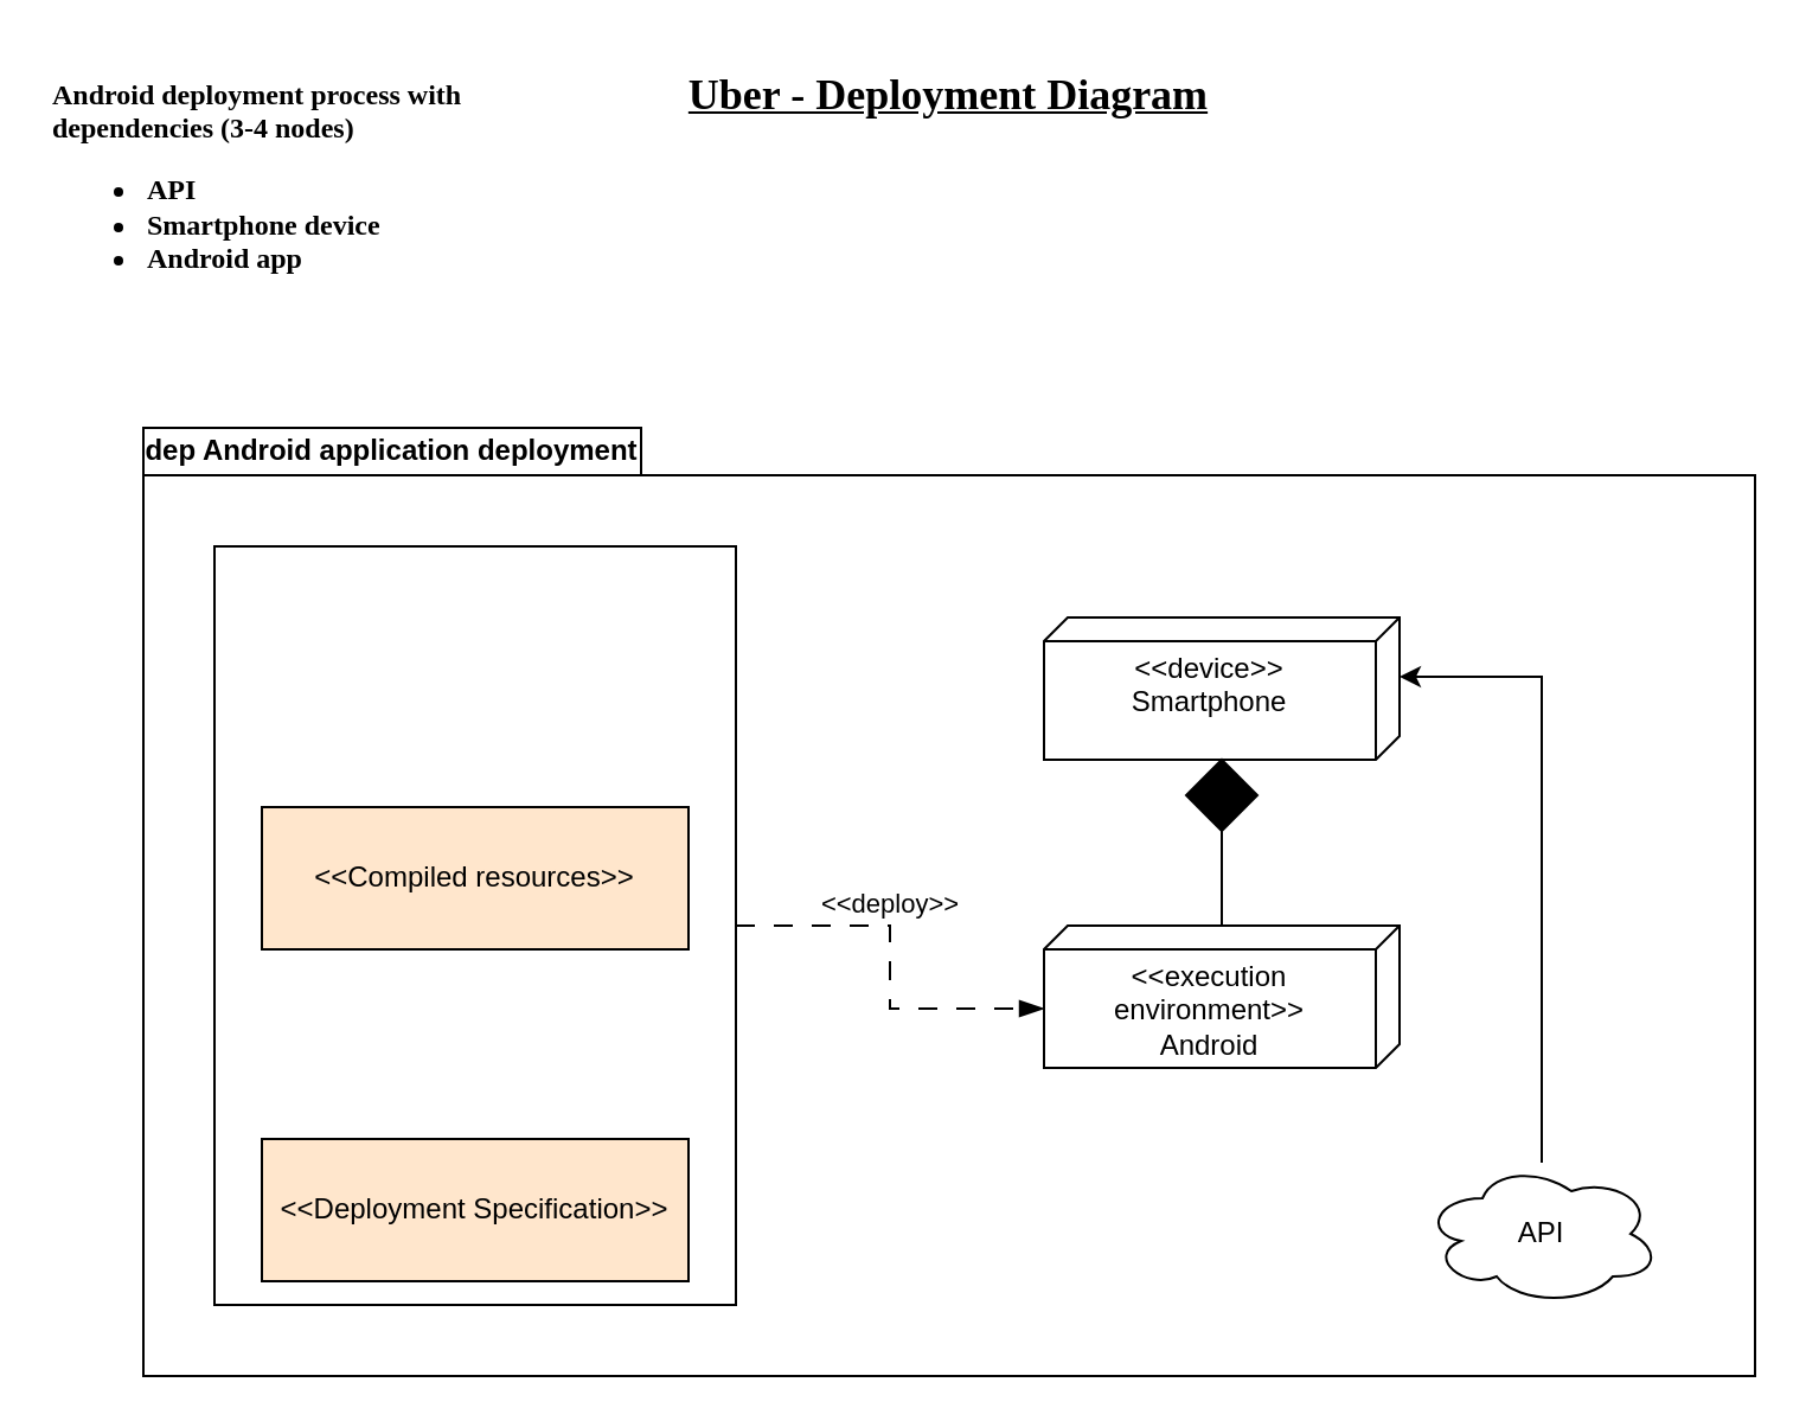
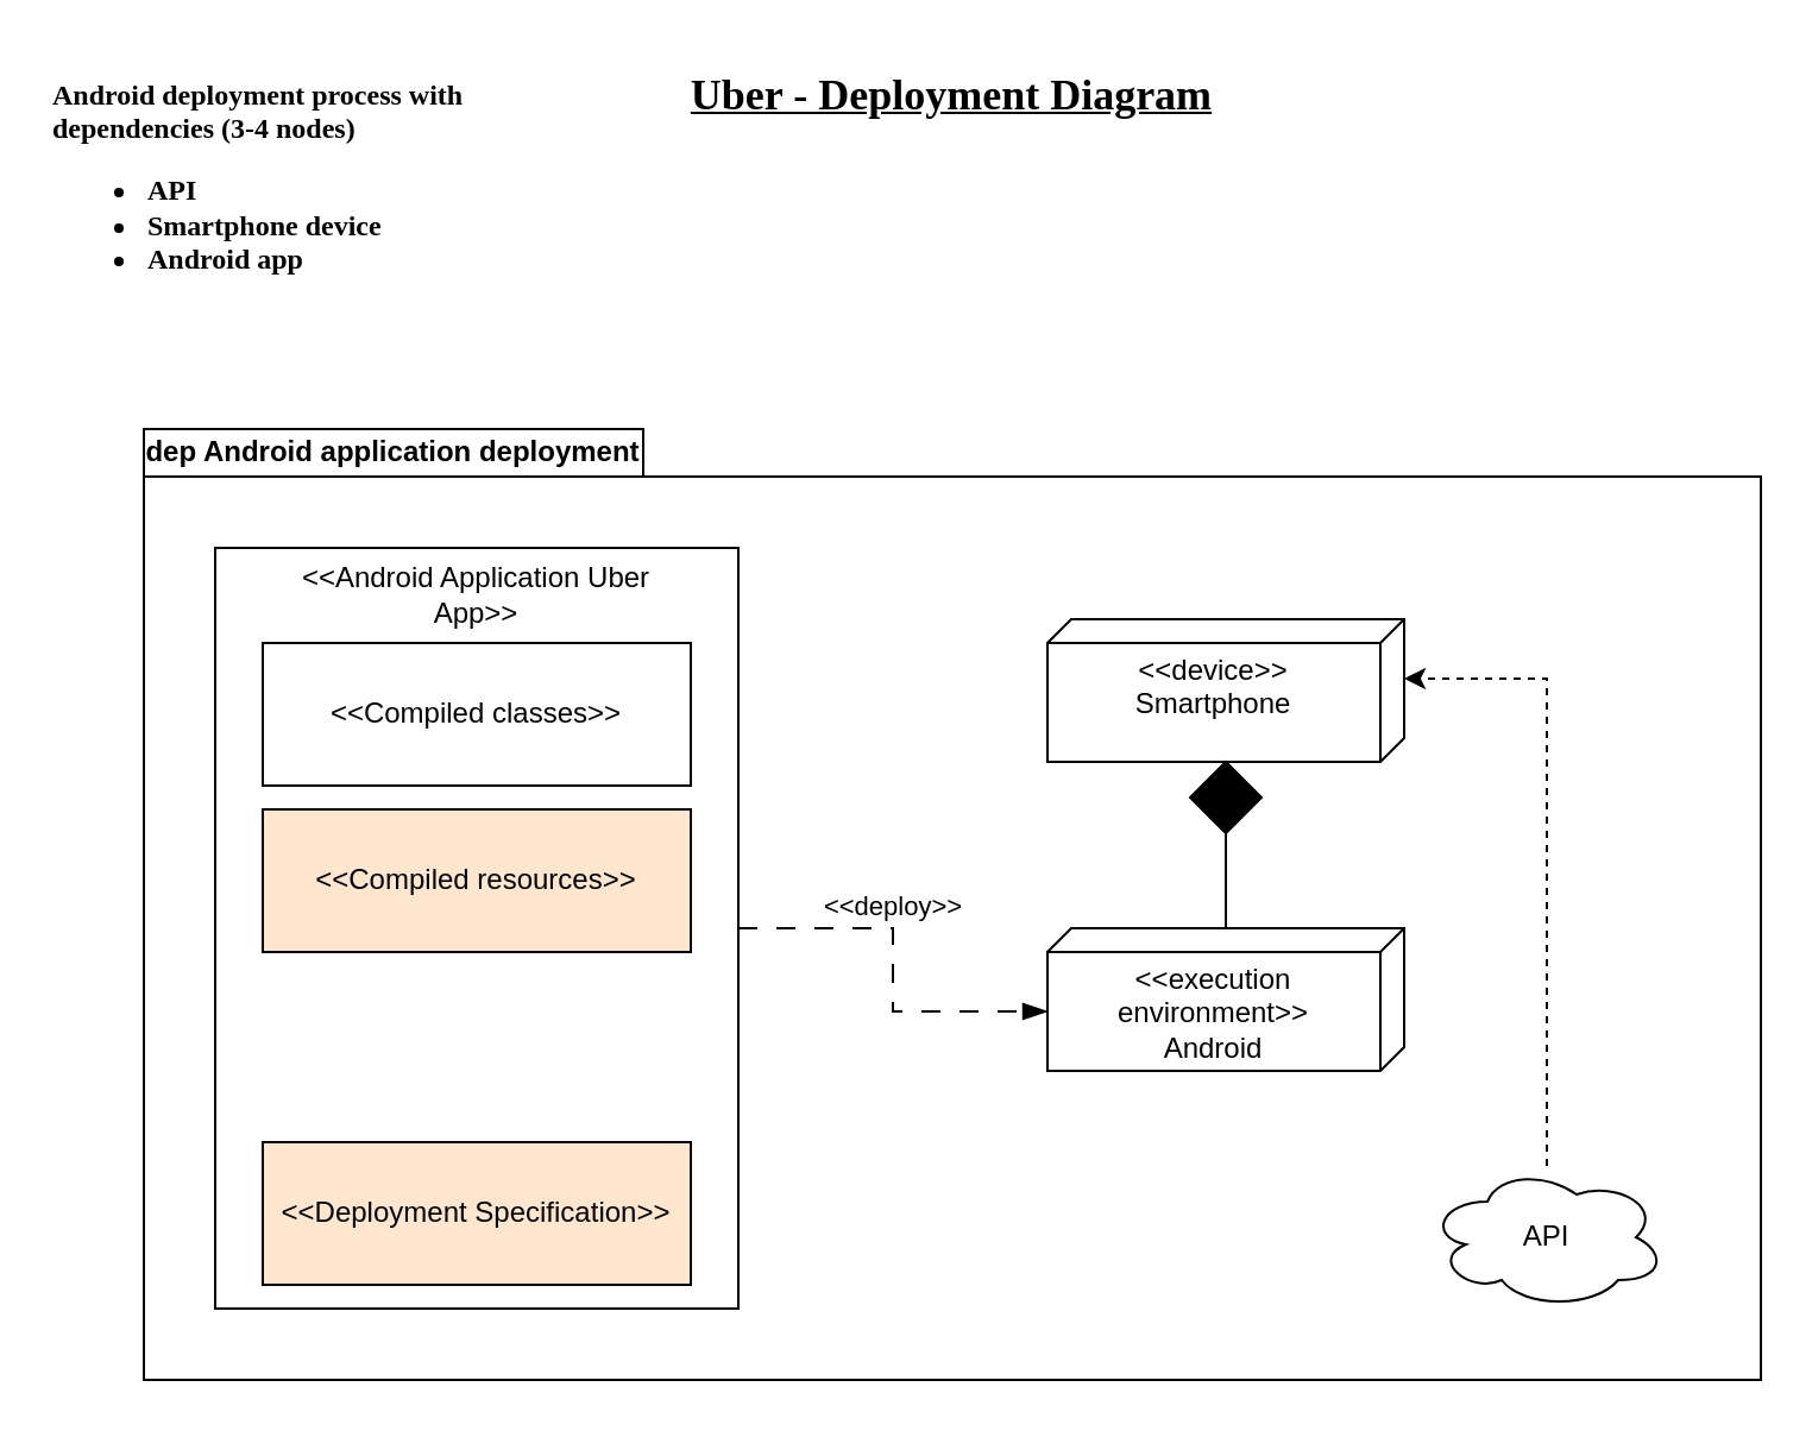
  <mxCell id="0" />
  <mxCell id="1" parent="0" />
  <mxCell id="2" value="&lt;font data-font-src=&quot;https://fonts.googleapis.com/css?family=Coming+Soon&quot; face=&quot;Coming Soon&quot;&gt;&lt;b&gt;Android deployment process with dependencies (3-4 nodes)&lt;br&gt;&lt;/b&gt;&lt;/font&gt;&lt;ul&gt;&lt;li&gt;&lt;font data-font-src=&quot;https://fonts.googleapis.com/css?family=Coming+Soon&quot; face=&quot;Coming Soon&quot;&gt;&lt;b&gt;API&lt;/b&gt;&lt;/font&gt;&lt;/li&gt;&lt;li&gt;&lt;font data-font-src=&quot;https://fonts.googleapis.com/css?family=Coming+Soon&quot; face=&quot;Coming Soon&quot;&gt;&lt;b&gt;Smartphone device&lt;/b&gt;&lt;/font&gt;&lt;/li&gt;&lt;li style=&quot;&quot;&gt;&lt;font data-font-src=&quot;https://fonts.googleapis.com/css?family=Coming+Soon&quot; face=&quot;Coming Soon&quot;&gt;&lt;b&gt;Android app&lt;/b&gt;&lt;/font&gt;&lt;/li&gt;&lt;/ul&gt;" style="text;html=1;strokeColor=none;fillColor=none;align=left;verticalAlign=middle;whiteSpace=wrap;rounded=0;" parent="1" vertex="1"><mxGeometry x="20" y="20" width="200" height="120" as="geometry" /></mxCell>
  <mxCell id="3" value="&lt;h2&gt;&lt;u&gt;&lt;font data-font-src=&quot;https://fonts.googleapis.com/css?family=Coming+Soon&quot; face=&quot;Coming Soon&quot;&gt;Uber - Deployment Diagram&lt;/font&gt;&lt;/u&gt;&lt;/h2&gt;" style="text;html=1;strokeColor=none;fillColor=none;align=center;verticalAlign=middle;whiteSpace=wrap;rounded=0;" parent="1" vertex="1"><mxGeometry x="260" y="20" width="280" height="40" as="geometry" /></mxCell>
  <mxCell id="4" value="dep Android application deployment" style="shape=folder;fontStyle=1;tabWidth=210;tabHeight=20;tabPosition=left;html=1;boundedLbl=1;labelInHeader=1;container=1;collapsible=0;whiteSpace=wrap;align=center;" vertex="1" parent="1"><mxGeometry x="60" y="180" width="680" height="400" as="geometry" /></mxCell>
  <mxCell id="5" value="" style="html=1;strokeColor=none;resizeWidth=1;resizeHeight=1;fillColor=none;part=1;connectable=0;allowArrows=0;deletable=0;whiteSpace=wrap;" vertex="1" parent="4"><mxGeometry width="670" height="280" relative="1" as="geometry"><mxPoint y="30" as="offset" /></mxGeometry></mxCell>
  <mxCell id="6" value="&amp;lt;&amp;lt;device&amp;gt;&amp;gt;&lt;br&gt;Smartphone" style="verticalAlign=top;align=center;spacingTop=8;spacingLeft=2;spacingRight=12;shape=cube;size=10;direction=south;fontStyle=0;html=1;whiteSpace=wrap;" vertex="1" parent="4"><mxGeometry x="380" y="80" width="150" height="60" as="geometry" /></mxCell>
  <mxCell id="7" value="" style="edgeStyle=orthogonalEdgeStyle;rounded=0;orthogonalLoop=1;jettySize=auto;html=1;endArrow=none;endFill=0;" edge="1" parent="4" source="8" target="11"><mxGeometry relative="1" as="geometry" /></mxCell>
  <mxCell id="8" value="&amp;lt;&amp;lt;execution environment&amp;gt;&amp;gt;&lt;br&gt;Android" style="verticalAlign=top;align=center;spacingTop=8;spacingLeft=2;spacingRight=12;shape=cube;size=10;direction=south;fontStyle=0;html=1;whiteSpace=wrap;" vertex="1" parent="4"><mxGeometry x="380" y="210" width="150" height="60" as="geometry" /></mxCell>
- <mxCell id="9" style="edgeStyle=orthogonalEdgeStyle;rounded=0;orthogonalLoop=1;jettySize=auto;html=1;entryX=0;entryY=0;entryDx=25;entryDy=0;entryPerimeter=0;" edge="1" parent="4" source="10" target="6"><mxGeometry relative="1" as="geometry"><Array as="points"><mxPoint x="590" y="105" /></Array></mxGeometry></mxCell>
+ <mxCell id="9" style="edgeStyle=orthogonalEdgeStyle;rounded=0;orthogonalLoop=1;jettySize=auto;html=1;entryX=0;entryY=0;entryDx=25;entryDy=0;entryPerimeter=0;dashed=1;" edge="1" parent="4" source="10" target="6"><mxGeometry relative="1" as="geometry"><Array as="points"><mxPoint x="590" y="105" /></Array></mxGeometry></mxCell>
  <mxCell id="10" value="API" style="ellipse;shape=cloud;whiteSpace=wrap;html=1;align=center;" vertex="1" parent="4"><mxGeometry x="540" y="310" width="100" height="60" as="geometry" /></mxCell>
  <mxCell id="11" value="" style="rhombus;fillColor=#000000;" vertex="1" parent="4"><mxGeometry x="440" y="140" width="30" height="30" as="geometry" /></mxCell>
  <mxCell id="12" value="" style="rounded=0;whiteSpace=wrap;html=1;" vertex="1" parent="4"><mxGeometry x="30" y="50" width="220" height="320" as="geometry" /></mxCell>
  <mxCell id="13" value="&amp;lt;&amp;lt;Deployment Specification&amp;gt;&amp;gt;" style="rounded=0;whiteSpace=wrap;html=1;fillColor=#ffe6cc;" vertex="1" parent="4"><mxGeometry x="50" y="300" width="180" height="60" as="geometry" /></mxCell>
  <mxCell id="14" value="&amp;lt;&amp;lt;Compiled resources&amp;gt;&amp;gt;" style="rounded=0;whiteSpace=wrap;html=1;fillColor=#ffe6cc;" vertex="1" parent="4"><mxGeometry x="50" y="160" width="180" height="60" as="geometry" /></mxCell>
+ <mxCell id="15" value="&amp;lt;&amp;lt;Compiled classes&amp;gt;&amp;gt;" style="rounded=0;whiteSpace=wrap;html=1;" vertex="1" parent="4"><mxGeometry x="50" y="90" width="180" height="60" as="geometry" /></mxCell>
+ <mxCell id="16" value="&amp;lt;&amp;lt;Android Application Uber App&amp;gt;&amp;gt;" style="text;html=1;strokeColor=none;fillColor=none;align=center;verticalAlign=middle;whiteSpace=wrap;rounded=0;" vertex="1" parent="4"><mxGeometry x="50" y="50" width="180" height="40" as="geometry" /></mxCell>
  <mxCell id="17" value="&amp;lt;&amp;lt;deploy&amp;gt;&amp;gt;" style="endArrow=blockThin;startArrow=none;endFill=1;startFill=0;endSize=8;html=1;verticalAlign=bottom;dashed=1;labelBackgroundColor=none;rounded=0;exitX=1;exitY=0.5;exitDx=0;exitDy=0;entryX=0;entryY=0;entryDx=35;entryDy=150;entryPerimeter=0;edgeStyle=orthogonalEdgeStyle;dashPattern=8 8;" edge="1" parent="4" source="12" target="8"><mxGeometry x="-0.212" width="160" relative="1" as="geometry"><mxPoint x="230" y="230" as="sourcePoint" /><mxPoint x="390" y="230" as="targetPoint" /><mxPoint as="offset" /></mxGeometry></mxCell>
